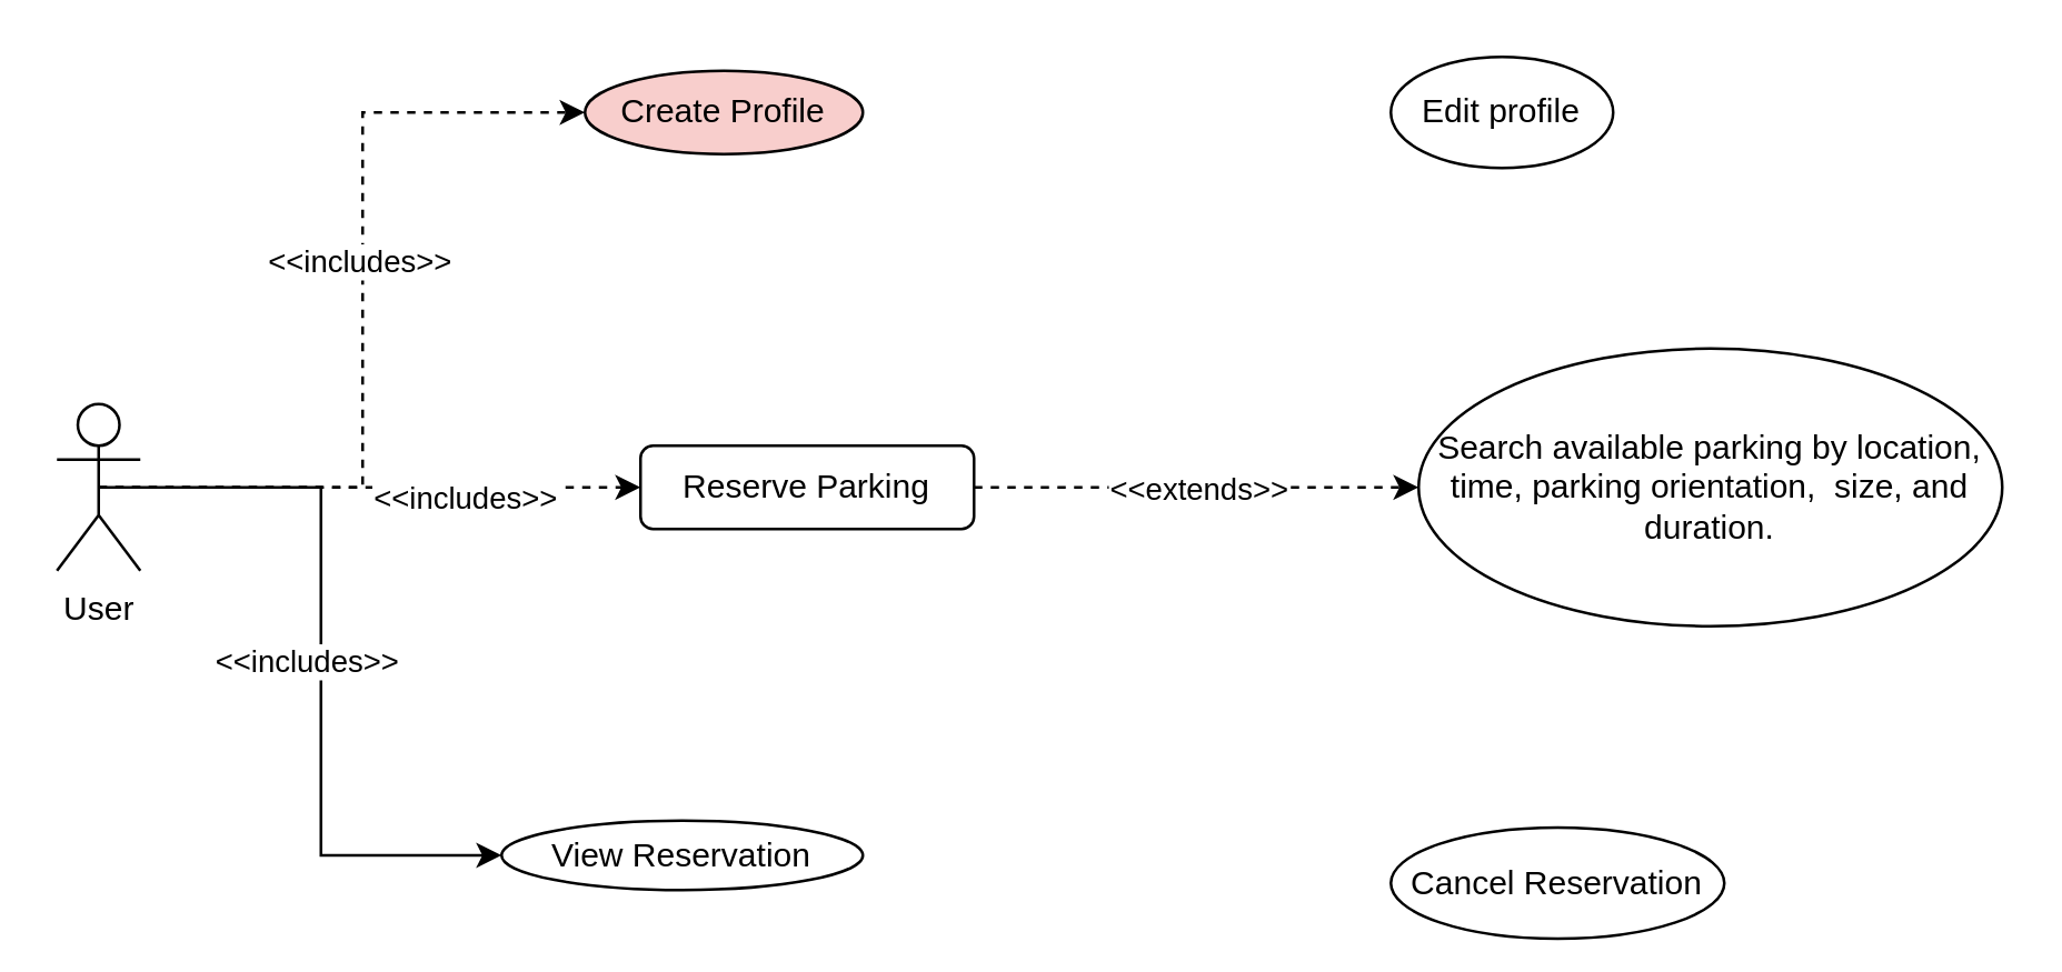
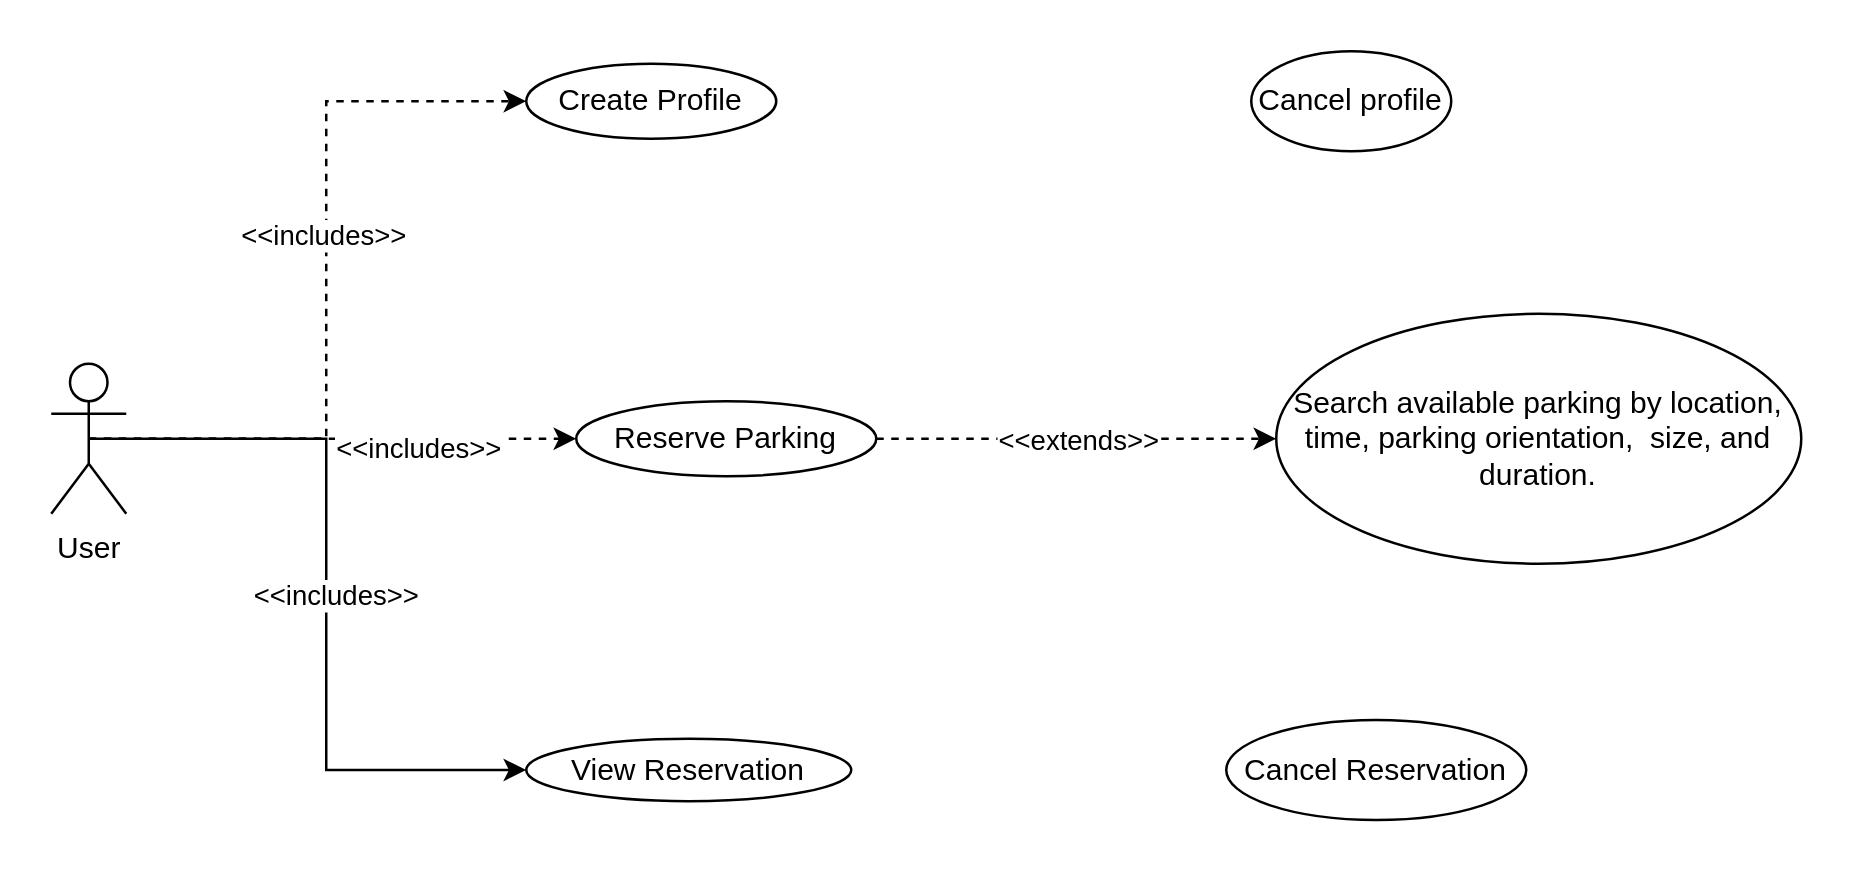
  <mxCell id="0" />
  <mxCell id="1" parent="0" />
  <mxCell id="2" style="edgeStyle=orthogonalEdgeStyle;rounded=0;orthogonalLoop=1;jettySize=auto;html=1;exitX=0.5;exitY=0.5;exitDx=0;exitDy=0;exitPerimeter=0;entryX=0;entryY=0.5;entryDx=0;entryDy=0;dashed=1;" edge="1" parent="1" source="8" target="9"><mxGeometry relative="1" as="geometry" /></mxCell>
  <mxCell id="3" value="&amp;lt;&amp;lt;includes&amp;gt;&amp;gt;" style="edgeLabel;html=1;align=center;verticalAlign=middle;resizable=0;points=[];" vertex="1" connectable="0" parent="2"><mxGeometry x="0.144" y="2" relative="1" as="geometry"><mxPoint as="offset" /></mxGeometry></mxCell>
  <mxCell id="4" style="edgeStyle=orthogonalEdgeStyle;rounded=0;orthogonalLoop=1;jettySize=auto;html=1;exitX=0.5;exitY=0.5;exitDx=0;exitDy=0;exitPerimeter=0;entryX=0;entryY=0.5;entryDx=0;entryDy=0;dashed=0;" edge="1" parent="1" source="8" target="13"><mxGeometry relative="1" as="geometry" /></mxCell>
  <mxCell id="5" value="&amp;lt;&amp;lt;includes&amp;gt;&amp;gt;" style="edgeLabel;html=1;align=center;verticalAlign=middle;resizable=0;points=[];" vertex="1" connectable="0" parent="4"><mxGeometry x="0.593" relative="1" as="geometry"><mxPoint x="-14" y="-70" as="offset" /></mxGeometry></mxCell>
  <mxCell id="6" style="edgeStyle=orthogonalEdgeStyle;rounded=0;orthogonalLoop=1;jettySize=auto;html=1;exitX=0.5;exitY=0.5;exitDx=0;exitDy=0;exitPerimeter=0;entryX=0;entryY=0.5;entryDx=0;entryDy=0;dashed=1;" edge="1" parent="1" source="8" target="12"><mxGeometry relative="1" as="geometry" /></mxCell>
  <mxCell id="7" value="&amp;lt;&amp;lt;includes&amp;gt;&amp;gt;" style="edgeLabel;html=1;align=center;verticalAlign=middle;resizable=0;points=[];" vertex="1" connectable="0" parent="6"><mxGeometry x="0.348" y="-3" relative="1" as="geometry"><mxPoint as="offset" /></mxGeometry></mxCell>
  <mxCell id="8" value="User" style="shape=umlActor;verticalLabelPosition=bottom;verticalAlign=top;html=1;outlineConnect=0;" vertex="1" parent="1"><mxGeometry x="20" y="145" width="30" height="60" as="geometry" /></mxCell>
- <mxCell id="9" value="Create Profile" style="ellipse;whiteSpace=wrap;html=1;fillColor=#f8cecc;" vertex="1" parent="1"><mxGeometry x="210" y="25" width="100" height="30" as="geometry" /></mxCell>
+ <mxCell id="9" value="Create Profile" style="ellipse;whiteSpace=wrap;html=1;" vertex="1" parent="1"><mxGeometry x="210" y="25" width="100" height="30" as="geometry" /></mxCell>
  <mxCell id="10" style="edgeStyle=orthogonalEdgeStyle;rounded=0;orthogonalLoop=1;jettySize=auto;html=1;exitX=1;exitY=0.5;exitDx=0;exitDy=0;entryX=0;entryY=0.5;entryDx=0;entryDy=0;dashed=1;" edge="1" parent="1" source="12" target="16"><mxGeometry relative="1" as="geometry" /></mxCell>
  <mxCell id="11" value="&amp;lt;&amp;lt;extends&amp;gt;&amp;gt;" style="edgeLabel;html=1;align=center;verticalAlign=middle;resizable=0;points=[];" vertex="1" connectable="0" parent="10"><mxGeometry x="-0.337" y="-2" relative="1" as="geometry"><mxPoint x="27" y="-2" as="offset" /></mxGeometry></mxCell>
- <mxCell id="12" value="Reserve Parking" style="whiteSpace=wrap;html=1;rounded=1;" vertex="1" parent="1"><mxGeometry x="230" y="160" width="120" height="30" as="geometry" /></mxCell>
- <mxCell id="13" value="View Reservation" style="ellipse;whiteSpace=wrap;html=1;" vertex="1" parent="1"><mxGeometry x="180" y="295" width="130" height="25" as="geometry" /></mxCell>
- <mxCell id="14" value="Cancel Reservation" style="ellipse;whiteSpace=wrap;html=1;" vertex="1" parent="1"><mxGeometry x="500" y="297.5" width="120" height="40" as="geometry" /></mxCell>
- <mxCell id="15" value="Edit profile" style="ellipse;whiteSpace=wrap;html=1;" vertex="1" parent="1"><mxGeometry x="500" y="20" width="80" height="40" as="geometry" /></mxCell>
+ <mxCell id="12" value="Reserve Parking" style="ellipse;whiteSpace=wrap;html=1;" vertex="1" parent="1"><mxGeometry x="230" y="160" width="120" height="30" as="geometry" /></mxCell>
+ <mxCell id="13" value="View Reservation" style="ellipse;whiteSpace=wrap;html=1;" vertex="1" parent="1"><mxGeometry x="210" y="295" width="130" height="25" as="geometry" /></mxCell>
+ <mxCell id="14" value="Cancel Reservation" style="ellipse;whiteSpace=wrap;html=1;" vertex="1" parent="1"><mxGeometry x="490" y="287.5" width="120" height="40" as="geometry" /></mxCell>
+ <mxCell id="15" value="Cancel profile" style="ellipse;whiteSpace=wrap;html=1;" vertex="1" parent="1"><mxGeometry x="500" y="20" width="80" height="40" as="geometry" /></mxCell>
  <mxCell id="16" value="Search available parking by location, time, parking orientation,&amp;nbsp; size, and duration." style="ellipse;whiteSpace=wrap;html=1;" vertex="1" parent="1"><mxGeometry x="510" y="125" width="210" height="100" as="geometry" /></mxCell>
